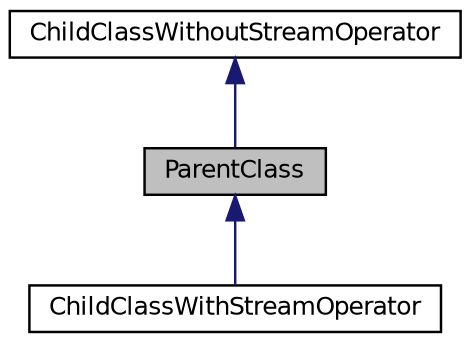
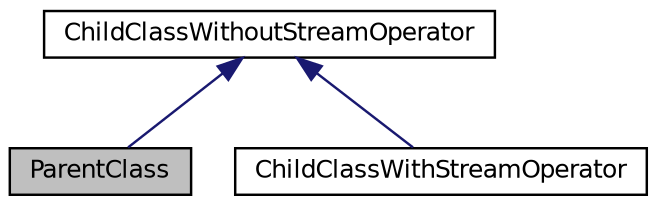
  digraph {
    node [color=black fillcolor=white fontname=Helvetica fontsize=10 shape=record style=filled]
    edge [color=midnightblue dir=back fontname=Helvetica fontsize=10 labelfontname=Helvetica labelfontsize=10 style=solid]
    n1 [fillcolor=grey75 fontcolor=black height=0.2 label=ParentClass width=0.4]
    n2 [height=0.2 label=ChildClassWithStreamOperator width=0.4]
    n3 [height=0.2 label=ChildClassWithoutStreamOperator width=0.4]
-   n1 -> n2
+   n3 -> n2
    n3 -> n1
  }
